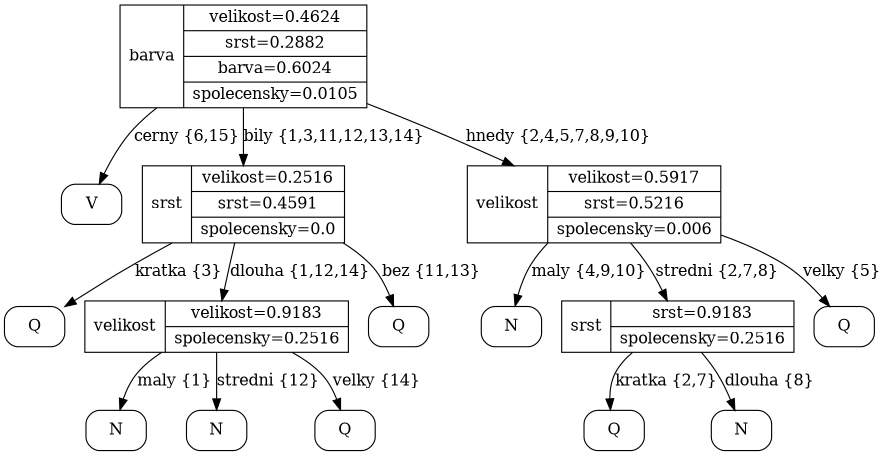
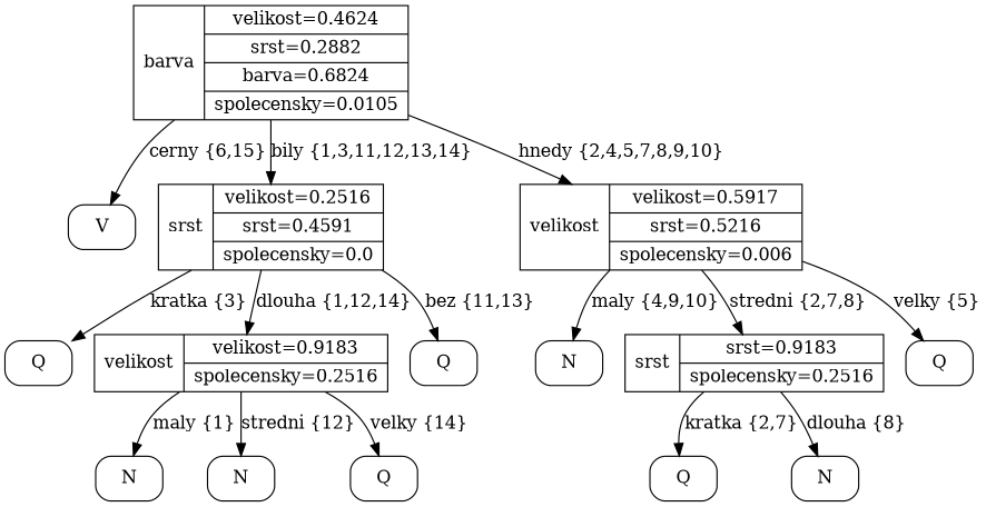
  digraph {
    node [shape=record style=rounded]
-   n1 [label="barva|{velikost=0.4624|srst=0.2882|barva=0.6024|spolecensky=0.0105}" style=""]
+   n1 [label="barva|{velikost=0.4624|srst=0.2882|barva=0.6824|spolecensky=0.0105}" style=""]
    n2 [label=V]
    n3 [label="srst|{velikost=0.2516|srst=0.4591|spolecensky=0.0}" style=""]
    n4 [label="velikost|{velikost=0.5917|srst=0.5216|spolecensky=0.006}" style=""]
    n5 [label=Q]
    n6 [label="velikost|{velikost=0.9183|spolecensky=0.2516}" style=""]
    n7 [label=Q]
    n8 [label=N]
    n9 [label=N]
    n10 [label=Q]
    n11 [label=N]
    n12 [label="srst|{srst=0.9183|spolecensky=0.2516}" style=""]
    n13 [label=Q]
    n14 [label=Q]
    n15 [label=N]
    n1 -> n2 [label="cerny {6,15}"]
    n1 -> n3 [label="bily {1,3,11,12,13,14}"]
    n1 -> n4 [label="hnedy {2,4,5,7,8,9,10}"]
    n3 -> n5 [label="kratka {3}"]
    n3 -> n6 [label="dlouha {1,12,14}"]
    n3 -> n7 [label="bez {11,13}"]
    n4 -> n11 [label="maly {4,9,10}"]
    n4 -> n12 [label="stredni {2,7,8}"]
    n4 -> n13 [label="velky {5}"]
    n6 -> n8 [label="maly {1}"]
    n6 -> n9 [label="stredni {12}"]
    n6 -> n10 [label="velky {14}"]
    n12 -> n14 [label="kratka {2,7}"]
    n12 -> n15 [label="dlouha {8}"]
  }
